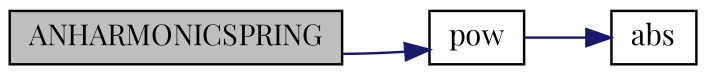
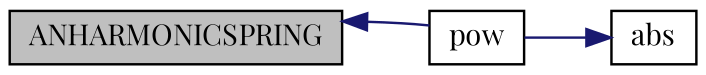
  digraph {
    fontname="Playfair Display"
    rankdir=LR
    node [color=black fontname="Playfair Display" fontsize=12 shape=record]
    edge [color=midnightblue fontname="Playfair Display" fontsize=12 labelfontname=Helvetica labelfontsize=12 style=solid]
    n1 [fillcolor=grey75 fontcolor=black height=0.2 label=ANHARMONICSPRING style=filled width=0.4]
    n2 [height=0.2 label=pow width=0.4]
    n3 [height=0.2 label=abs width=0.4]
-   n1 -> n2
+   n2 -> n1
    n2 -> n3
  }
